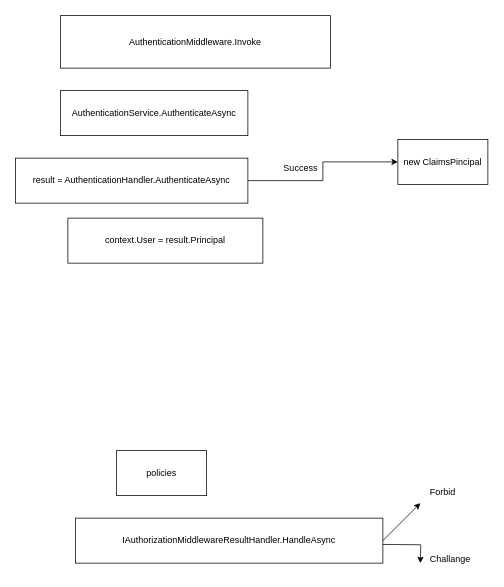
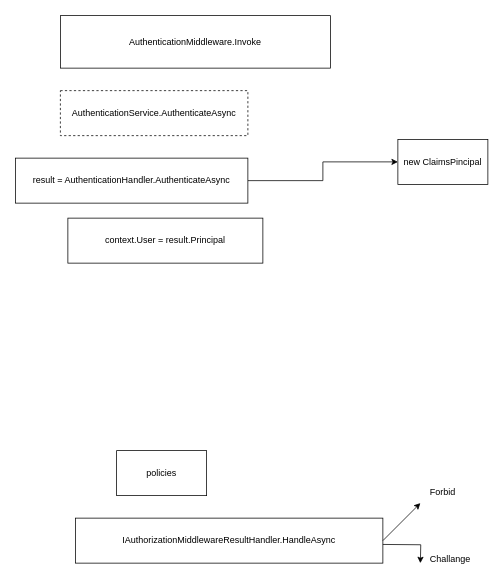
  <mxCell id="0" />
  <mxCell id="1" parent="0" />
  <mxCell id="2" value="AuthenticationMiddleware.Invoke" style="rounded=0;whiteSpace=wrap;html=1;" vertex="1" parent="1"><mxGeometry x="80" y="20" width="360" height="70" as="geometry" /></mxCell>
- <mxCell id="3" value="AuthenticationService.AuthenticateAsync" style="rounded=0;whiteSpace=wrap;html=1;" vertex="1" parent="1"><mxGeometry x="80" y="120" width="250" height="60" as="geometry" /></mxCell>
+ <mxCell id="3" value="AuthenticationService.AuthenticateAsync" style="rounded=0;whiteSpace=wrap;html=1;dashed=1;" vertex="1" parent="1"><mxGeometry x="80" y="120" width="250" height="60" as="geometry" /></mxCell>
  <mxCell id="4" style="edgeStyle=orthogonalEdgeStyle;rounded=0;orthogonalLoop=1;jettySize=auto;html=1;entryX=0;entryY=0.5;entryDx=0;entryDy=0;" edge="1" parent="1" source="5" target="7"><mxGeometry relative="1" as="geometry" /></mxCell>
  <mxCell id="5" value="result = AuthenticationHandler.AuthenticateAsync" style="rounded=0;whiteSpace=wrap;html=1;" vertex="1" parent="1"><mxGeometry x="20" y="210" width="310" height="60" as="geometry" /></mxCell>
  <mxCell id="6" value="context.User = result.Principal" style="rounded=0;whiteSpace=wrap;html=1;" vertex="1" parent="1"><mxGeometry x="90" y="290" width="260" height="60" as="geometry" /></mxCell>
  <mxCell id="7" value="new ClaimsPincipal" style="rounded=0;whiteSpace=wrap;html=1;" vertex="1" parent="1"><mxGeometry x="530" y="185" width="120" height="60" as="geometry" /></mxCell>
- <mxCell id="8" value="Success" style="text;html=1;align=center;verticalAlign=middle;resizable=0;points=[];autosize=1;strokeColor=none;fillColor=none;" vertex="1" parent="1"><mxGeometry x="365" y="208" width="70" height="30" as="geometry" /></mxCell>
  <mxCell id="9" value="policies" style="rounded=0;whiteSpace=wrap;html=1;" vertex="1" parent="1"><mxGeometry x="155" y="600" width="120" height="60" as="geometry" /></mxCell>
  <mxCell id="10" style="edgeStyle=orthogonalEdgeStyle;rounded=0;orthogonalLoop=1;jettySize=auto;html=1;exitX=1;exitY=0.5;exitDx=0;exitDy=0;" edge="1" parent="1"><mxGeometry relative="1" as="geometry"><mxPoint x="500" y="725" as="sourcePoint" /><mxPoint x="560" y="750" as="targetPoint" /></mxGeometry></mxCell>
  <mxCell id="11" value="IAuthorizationMiddlewareResultHandler.HandleAsync" style="rounded=0;whiteSpace=wrap;html=1;" vertex="1" parent="1"><mxGeometry x="100" y="690" width="410" height="60" as="geometry" /></mxCell>
  <mxCell id="12" value="" style="endArrow=classic;html=1;rounded=0;" edge="1" parent="1"><mxGeometry width="50" height="50" relative="1" as="geometry"><mxPoint x="510" y="720" as="sourcePoint" /><mxPoint x="560" y="670" as="targetPoint" /></mxGeometry></mxCell>
  <mxCell id="13" value="Forbid" style="text;html=1;align=center;verticalAlign=middle;whiteSpace=wrap;rounded=0;" vertex="1" parent="1"><mxGeometry x="560" y="640" width="60" height="30" as="geometry" /></mxCell>
  <mxCell id="14" value="Challange" style="text;html=1;align=center;verticalAlign=middle;whiteSpace=wrap;rounded=0;" vertex="1" parent="1"><mxGeometry x="570" y="730" width="60" height="30" as="geometry" /></mxCell>
